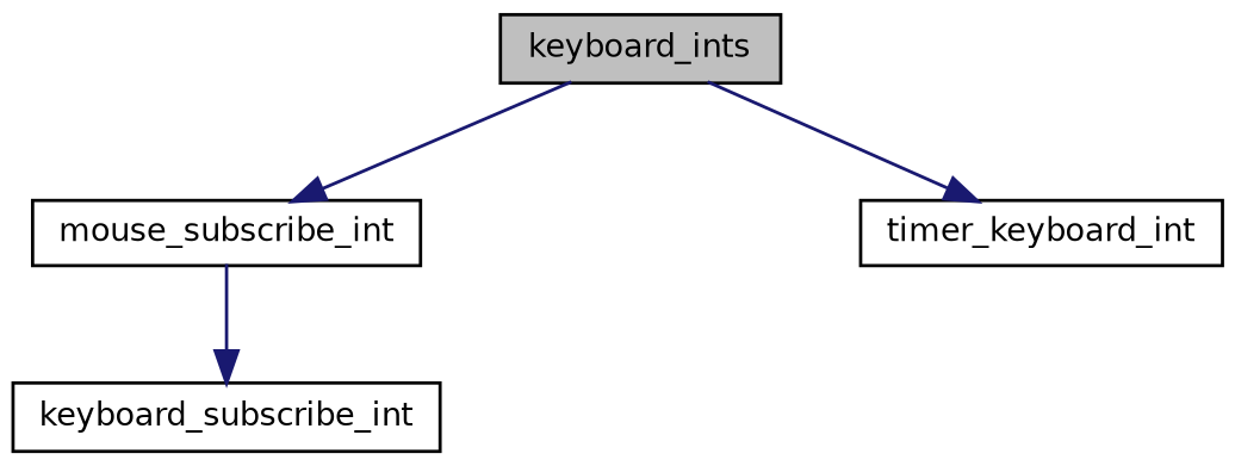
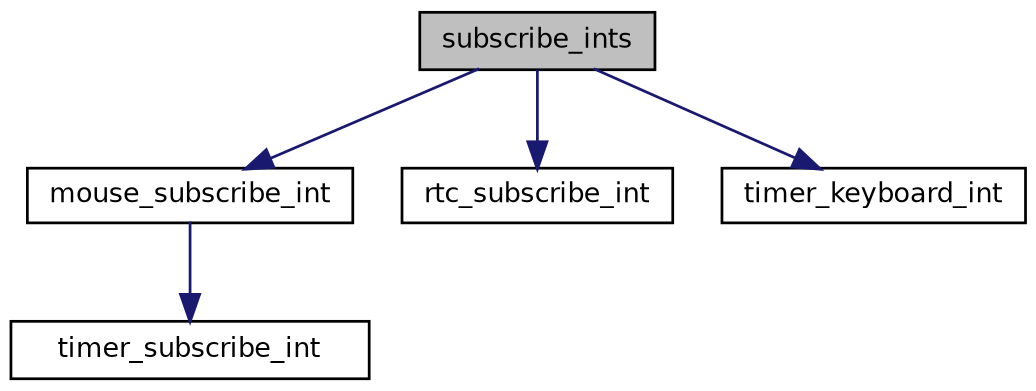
  digraph {
    rankdir=TB
    node [color=black fillcolor=white fontname=Helvetica fontsize=10 shape=record style=filled]
    edge [color=midnightblue fontname=Helvetica fontsize=10 labelfontname=Helvetica labelfontsize=10 style=solid]
-   n1 [fillcolor=grey75 fontcolor=black height=0.2 label=keyboard_ints width=0.4]
+   n1 [fillcolor=grey75 fontcolor=black height=0.2 label=subscribe_ints width=0.4]
    n2 [height=0.2 label=mouse_subscribe_int width=0.4]
+   n3 [height=0.2 label=rtc_subscribe_int width=0.4]
    n4 [height=0.2 label=timer_keyboard_int width=0.4]
-   n5 [height=0.2 label=keyboard_subscribe_int width=0.4]
+   n5 [height=0.2 label=timer_subscribe_int width=0.4]
    n1 -> n2
+   n1 -> n3
    n1 -> n4
    n2 -> n5
  }
